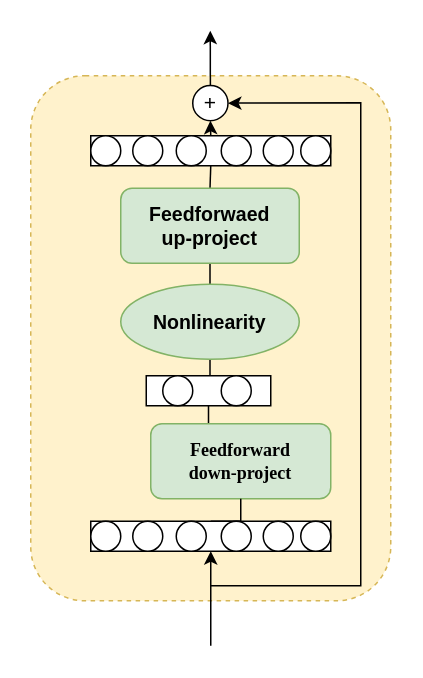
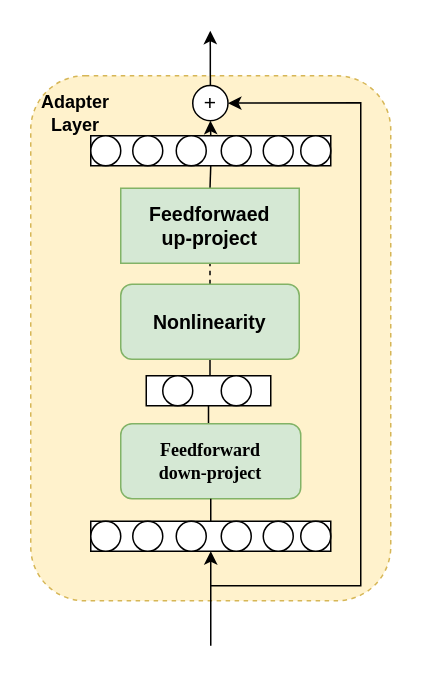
  <mxCell id="0" />
  <mxCell id="1" parent="0" />
  <mxCell id="2" value="" style="rounded=1;whiteSpace=wrap;html=1;dashed=1;fillColor=#fff2cc;strokeColor=#d6b656;" parent="1" vertex="1"><mxGeometry x="20" y="50" width="240" height="350" as="geometry" /></mxCell>
  <mxCell id="3" style="edgeStyle=orthogonalEdgeStyle;rounded=0;orthogonalLoop=1;jettySize=auto;html=1;exitX=0.5;exitY=0;exitDx=0;exitDy=0;entryX=0.5;entryY=1;entryDx=0;entryDy=0;endArrow=none;endFill=0;" parent="1" source="4" target="6" edge="1"><mxGeometry relative="1" as="geometry" /></mxCell>
- <mxCell id="4" value="&lt;b&gt;&lt;font face=&quot;Tahoma&quot;&gt;Feedforward&lt;br&gt;down-project&lt;/font&gt;&lt;/b&gt;" style="rounded=1;whiteSpace=wrap;html=1;fillColor=#d5e8d4;strokeColor=#82b366;" parent="1" vertex="1"><mxGeometry x="100" y="282" width="120" height="50" as="geometry" /></mxCell>
+ <mxCell id="4" value="&lt;b&gt;&lt;font face=&quot;Tahoma&quot;&gt;Feedforward&lt;br&gt;down-project&lt;/font&gt;&lt;/b&gt;" style="rounded=1;whiteSpace=wrap;html=1;fillColor=#d5e8d4;strokeColor=#82b366;" parent="1" vertex="1"><mxGeometry x="80" y="282" width="120" height="50" as="geometry" /></mxCell>
  <mxCell id="5" style="edgeStyle=orthogonalEdgeStyle;rounded=0;orthogonalLoop=1;jettySize=auto;html=1;exitX=0.5;exitY=0;exitDx=0;exitDy=0;entryX=0.5;entryY=1;entryDx=0;entryDy=0;endArrow=none;endFill=0;" parent="1" source="6" target="10" edge="1"><mxGeometry relative="1" as="geometry" /></mxCell>
  <mxCell id="6" value="" style="rounded=0;whiteSpace=wrap;html=1;" parent="1" vertex="1"><mxGeometry x="97" y="250" width="83" height="20" as="geometry" /></mxCell>
  <mxCell id="7" value="" style="ellipse;whiteSpace=wrap;html=1;aspect=fixed;" parent="1" vertex="1"><mxGeometry x="108" y="250" width="20" height="20" as="geometry" /></mxCell>
  <mxCell id="8" value="" style="ellipse;whiteSpace=wrap;html=1;aspect=fixed;" parent="1" vertex="1"><mxGeometry x="147" y="250" width="20" height="20" as="geometry" /></mxCell>
- <mxCell id="9" style="edgeStyle=orthogonalEdgeStyle;rounded=0;orthogonalLoop=1;jettySize=auto;html=1;exitX=0.5;exitY=0;exitDx=0;exitDy=0;entryX=0.5;entryY=1;entryDx=0;entryDy=0;endArrow=none;endFill=0;" parent="1" source="10" target="12" edge="1"><mxGeometry relative="1" as="geometry" /></mxCell>
- <mxCell id="10" value="&lt;b&gt;&lt;font style=&quot;font-size: 13px;&quot;&gt;Nonlinearity&lt;/font&gt;&lt;/b&gt;" style="ellipse;whiteSpace=wrap;html=1;fillColor=#d5e8d4;strokeColor=#82b366;" parent="1" vertex="1"><mxGeometry x="80" y="189" width="119" height="50" as="geometry" /></mxCell>
+ <mxCell id="9" style="edgeStyle=orthogonalEdgeStyle;rounded=0;orthogonalLoop=1;jettySize=auto;html=1;exitX=0.5;exitY=0;exitDx=0;exitDy=0;entryX=0.5;entryY=1;entryDx=0;entryDy=0;endArrow=none;endFill=0;dashed=1;" parent="1" source="10" target="12" edge="1"><mxGeometry relative="1" as="geometry" /></mxCell>
+ <mxCell id="10" value="&lt;b&gt;&lt;font style=&quot;font-size: 13px;&quot;&gt;Nonlinearity&lt;/font&gt;&lt;/b&gt;" style="rounded=1;whiteSpace=wrap;html=1;fillColor=#d5e8d4;strokeColor=#82b366;" parent="1" vertex="1"><mxGeometry x="80" y="189" width="119" height="50" as="geometry" /></mxCell>
  <mxCell id="11" style="edgeStyle=orthogonalEdgeStyle;rounded=0;orthogonalLoop=1;jettySize=auto;html=1;exitX=0.5;exitY=0;exitDx=0;exitDy=0;entryX=0.5;entryY=1;entryDx=0;entryDy=0;endArrow=none;endFill=0;" parent="1" source="12" target="14" edge="1"><mxGeometry relative="1" as="geometry" /></mxCell>
- <mxCell id="12" value="&lt;b&gt;&lt;font style=&quot;font-size: 13px;&quot;&gt;Feedforwaed&lt;br&gt;up-project&lt;br&gt;&lt;/font&gt;&lt;/b&gt;" style="rounded=1;whiteSpace=wrap;html=1;fillColor=#d5e8d4;strokeColor=#82b366;" parent="1" vertex="1"><mxGeometry x="80" y="125" width="119" height="50" as="geometry" /></mxCell>
+ <mxCell id="12" value="&lt;b&gt;&lt;font style=&quot;font-size: 13px;&quot;&gt;Feedforwaed&lt;br&gt;up-project&lt;br&gt;&lt;/font&gt;&lt;/b&gt;" style="whiteSpace=wrap;html=1;fillColor=#d5e8d4;strokeColor=#82b366;rounded=0;" parent="1" vertex="1"><mxGeometry x="80" y="125" width="119" height="50" as="geometry" /></mxCell>
  <mxCell id="13" value="" style="group" parent="1" vertex="1" connectable="0"><mxGeometry x="60" y="90" width="160" height="20" as="geometry" /></mxCell>
  <mxCell id="14" value="" style="rounded=0;whiteSpace=wrap;html=1;" parent="13" vertex="1"><mxGeometry width="160" height="20" as="geometry" /></mxCell>
  <mxCell id="15" value="" style="ellipse;whiteSpace=wrap;html=1;aspect=fixed;" parent="13" vertex="1"><mxGeometry width="20" height="20" as="geometry" /></mxCell>
  <mxCell id="16" value="" style="ellipse;whiteSpace=wrap;html=1;aspect=fixed;" parent="13" vertex="1"><mxGeometry x="28" width="20" height="20" as="geometry" /></mxCell>
  <mxCell id="17" value="" style="ellipse;whiteSpace=wrap;html=1;aspect=fixed;" parent="13" vertex="1"><mxGeometry x="57" width="20" height="20" as="geometry" /></mxCell>
  <mxCell id="18" value="" style="ellipse;whiteSpace=wrap;html=1;aspect=fixed;" parent="13" vertex="1"><mxGeometry x="87" width="20" height="20" as="geometry" /></mxCell>
  <mxCell id="19" value="" style="ellipse;whiteSpace=wrap;html=1;aspect=fixed;" parent="13" vertex="1"><mxGeometry x="115" width="20" height="20" as="geometry" /></mxCell>
  <mxCell id="20" value="" style="ellipse;whiteSpace=wrap;html=1;aspect=fixed;" parent="13" vertex="1"><mxGeometry x="140" width="20" height="20" as="geometry" /></mxCell>
  <mxCell id="21" value="" style="group" parent="1" vertex="1" connectable="0"><mxGeometry x="60" y="347" width="160" height="20" as="geometry" /></mxCell>
  <mxCell id="22" value="" style="rounded=0;whiteSpace=wrap;html=1;" parent="21" vertex="1"><mxGeometry width="160" height="20" as="geometry" /></mxCell>
  <mxCell id="23" value="" style="ellipse;whiteSpace=wrap;html=1;aspect=fixed;" parent="21" vertex="1"><mxGeometry width="20" height="20" as="geometry" /></mxCell>
  <mxCell id="24" value="" style="ellipse;whiteSpace=wrap;html=1;aspect=fixed;" parent="21" vertex="1"><mxGeometry x="28" width="20" height="20" as="geometry" /></mxCell>
  <mxCell id="25" value="" style="ellipse;whiteSpace=wrap;html=1;aspect=fixed;" parent="21" vertex="1"><mxGeometry x="57" width="20" height="20" as="geometry" /></mxCell>
  <mxCell id="26" value="" style="ellipse;whiteSpace=wrap;html=1;aspect=fixed;" parent="21" vertex="1"><mxGeometry x="87" width="20" height="20" as="geometry" /></mxCell>
  <mxCell id="27" value="" style="ellipse;whiteSpace=wrap;html=1;aspect=fixed;" parent="21" vertex="1"><mxGeometry x="115" width="20" height="20" as="geometry" /></mxCell>
  <mxCell id="28" value="" style="ellipse;whiteSpace=wrap;html=1;aspect=fixed;" parent="21" vertex="1"><mxGeometry x="140" width="20" height="20" as="geometry" /></mxCell>
  <mxCell id="29" value="" style="endArrow=classic;html=1;rounded=0;entryX=0.5;entryY=1;entryDx=0;entryDy=0;" parent="1" target="22" edge="1"><mxGeometry width="50" height="50" relative="1" as="geometry"><mxPoint x="140" y="430" as="sourcePoint" /><mxPoint x="130" y="460" as="targetPoint" /></mxGeometry></mxCell>
  <mxCell id="30" style="edgeStyle=orthogonalEdgeStyle;rounded=0;orthogonalLoop=1;jettySize=auto;html=1;exitX=0.5;exitY=0;exitDx=0;exitDy=0;entryX=0.5;entryY=1;entryDx=0;entryDy=0;endArrow=none;endFill=0;" parent="1" source="22" target="4" edge="1"><mxGeometry relative="1" as="geometry" /></mxCell>
  <mxCell id="31" style="edgeStyle=orthogonalEdgeStyle;rounded=0;orthogonalLoop=1;jettySize=auto;html=1;exitX=0.5;exitY=0;exitDx=0;exitDy=0;" edge="1" parent="1" source="32"><mxGeometry relative="1" as="geometry"><mxPoint x="139.667" y="20" as="targetPoint" /></mxGeometry></mxCell>
  <mxCell id="32" value="&lt;font style=&quot;font-size: 14px;&quot;&gt;+&lt;/font&gt;" style="ellipse;whiteSpace=wrap;html=1;aspect=fixed;" parent="1" vertex="1"><mxGeometry x="128" y="56.5" width="23.5" height="23.5" as="geometry" /></mxCell>
  <mxCell id="33" value="" style="endArrow=classic;html=1;rounded=0;entryX=1;entryY=0.5;entryDx=0;entryDy=0;" parent="1" target="32" edge="1"><mxGeometry width="50" height="50" relative="1" as="geometry"><mxPoint x="140" y="390" as="sourcePoint" /><mxPoint x="330" y="70" as="targetPoint" /><Array as="points"><mxPoint x="240" y="390" /><mxPoint x="240" y="68" /></Array></mxGeometry></mxCell>
+ <mxCell id="34" value="&lt;b&gt;Adapter&lt;br&gt;Layer&lt;/b&gt;" style="text;html=1;strokeColor=none;fillColor=none;align=center;verticalAlign=middle;whiteSpace=wrap;rounded=0;" parent="1" vertex="1"><mxGeometry x="20" y="60" width="60" height="30" as="geometry" /></mxCell>
  <mxCell id="35" style="edgeStyle=orthogonalEdgeStyle;rounded=0;orthogonalLoop=1;jettySize=auto;html=1;exitX=0.5;exitY=0;exitDx=0;exitDy=0;entryX=0.5;entryY=1;entryDx=0;entryDy=0;" edge="1" parent="1" source="14" target="32"><mxGeometry relative="1" as="geometry" /></mxCell>
